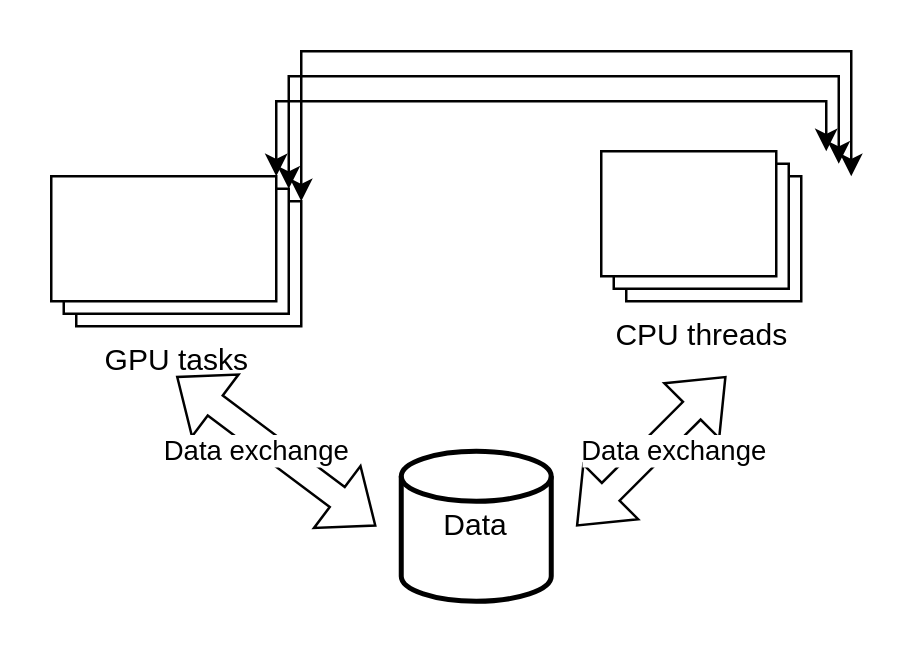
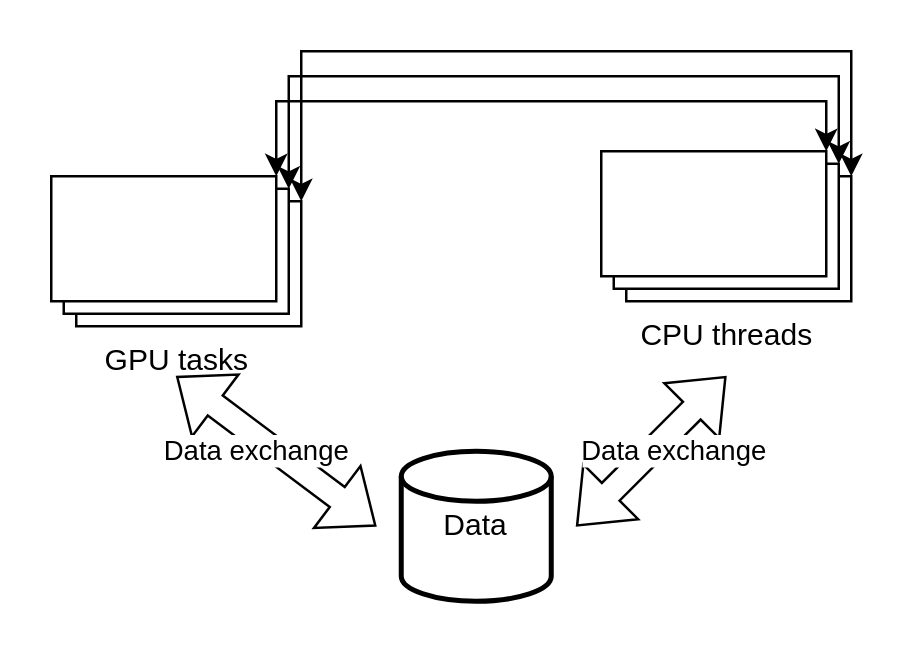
  <mxCell id="0" />
  <mxCell id="1" parent="0" />
  <mxCell id="2" style="edgeStyle=orthogonalEdgeStyle;rounded=0;orthogonalLoop=1;jettySize=auto;html=1;exitX=0;exitY=0;exitDx=90;exitDy=0;exitPerimeter=0;entryX=0;entryY=0;entryDx=90;entryDy=0;entryPerimeter=0;startArrow=classic;startFill=1;" parent="1" source="5" target="6" edge="1"><mxGeometry relative="1" as="geometry" /></mxCell>
  <mxCell id="3" style="edgeStyle=orthogonalEdgeStyle;rounded=0;orthogonalLoop=1;jettySize=auto;html=1;exitX=0;exitY=0;exitDx=95;exitDy=5;exitPerimeter=0;entryX=0;entryY=0;entryDx=95;entryDy=5;entryPerimeter=0;startArrow=classic;startFill=1;" parent="1" source="5" target="6" edge="1"><mxGeometry relative="1" as="geometry"><Array as="points"><mxPoint x="115" y="30" /><mxPoint x="335" y="30" /></Array></mxGeometry></mxCell>
  <mxCell id="4" style="edgeStyle=orthogonalEdgeStyle;rounded=0;orthogonalLoop=1;jettySize=auto;html=1;exitX=0;exitY=0;exitDx=100;exitDy=10;exitPerimeter=0;entryX=0;entryY=0;entryDx=100;entryDy=10;entryPerimeter=0;startArrow=classic;startFill=1;" parent="1" source="5" target="6" edge="1"><mxGeometry relative="1" as="geometry"><Array as="points"><mxPoint x="120" y="20" /><mxPoint x="340" y="20" /></Array></mxGeometry></mxCell>
  <mxCell id="5" value="GPU tasks" style="verticalLabelPosition=bottom;verticalAlign=top;html=1;shape=mxgraph.basic.layered_rect;dx=10;outlineConnect=0;" parent="1" vertex="1"><mxGeometry x="20" y="70" width="100" height="60" as="geometry" /></mxCell>
- <mxCell id="6" value="CPU threads" style="verticalLabelPosition=bottom;verticalAlign=top;html=1;shape=mxgraph.basic.layered_rect;dx=10;outlineConnect=0;" parent="1" vertex="1"><mxGeometry x="240" y="60" width="80" height="60" as="geometry" /></mxCell>
+ <mxCell id="6" value="CPU threads" style="verticalLabelPosition=bottom;verticalAlign=top;html=1;shape=mxgraph.basic.layered_rect;dx=10;outlineConnect=0;" parent="1" vertex="1"><mxGeometry x="240" y="60" width="100" height="60" as="geometry" /></mxCell>
  <mxCell id="7" value="Data" style="strokeWidth=2;html=1;shape=mxgraph.flowchart.database;whiteSpace=wrap;" parent="1" vertex="1"><mxGeometry x="160" y="180" width="60" height="60" as="geometry" /></mxCell>
  <mxCell id="8" value="" style="shape=flexArrow;endArrow=classic;startArrow=classic;html=1;rounded=0;" parent="1" edge="1"><mxGeometry width="100" height="100" relative="1" as="geometry"><mxPoint x="230" y="210" as="sourcePoint" /><mxPoint x="290" y="150" as="targetPoint" /></mxGeometry></mxCell>
  <mxCell id="9" value="Data exchange" style="edgeLabel;html=1;align=center;verticalAlign=middle;resizable=0;points=[];" parent="8" vertex="1" connectable="0"><mxGeometry x="0.281" relative="1" as="geometry"><mxPoint y="8" as="offset" /></mxGeometry></mxCell>
  <mxCell id="10" value="" style="shape=flexArrow;endArrow=classic;startArrow=classic;html=1;rounded=0;" parent="1" edge="1"><mxGeometry width="100" height="100" relative="1" as="geometry"><mxPoint x="150" y="210" as="sourcePoint" /><mxPoint x="70" y="150" as="targetPoint" /></mxGeometry></mxCell>
  <mxCell id="11" value="Data exchange" style="edgeLabel;html=1;align=center;verticalAlign=middle;resizable=0;points=[];" parent="10" vertex="1" connectable="0"><mxGeometry x="0.276" y="-5" relative="1" as="geometry"><mxPoint y="12" as="offset" /></mxGeometry></mxCell>
